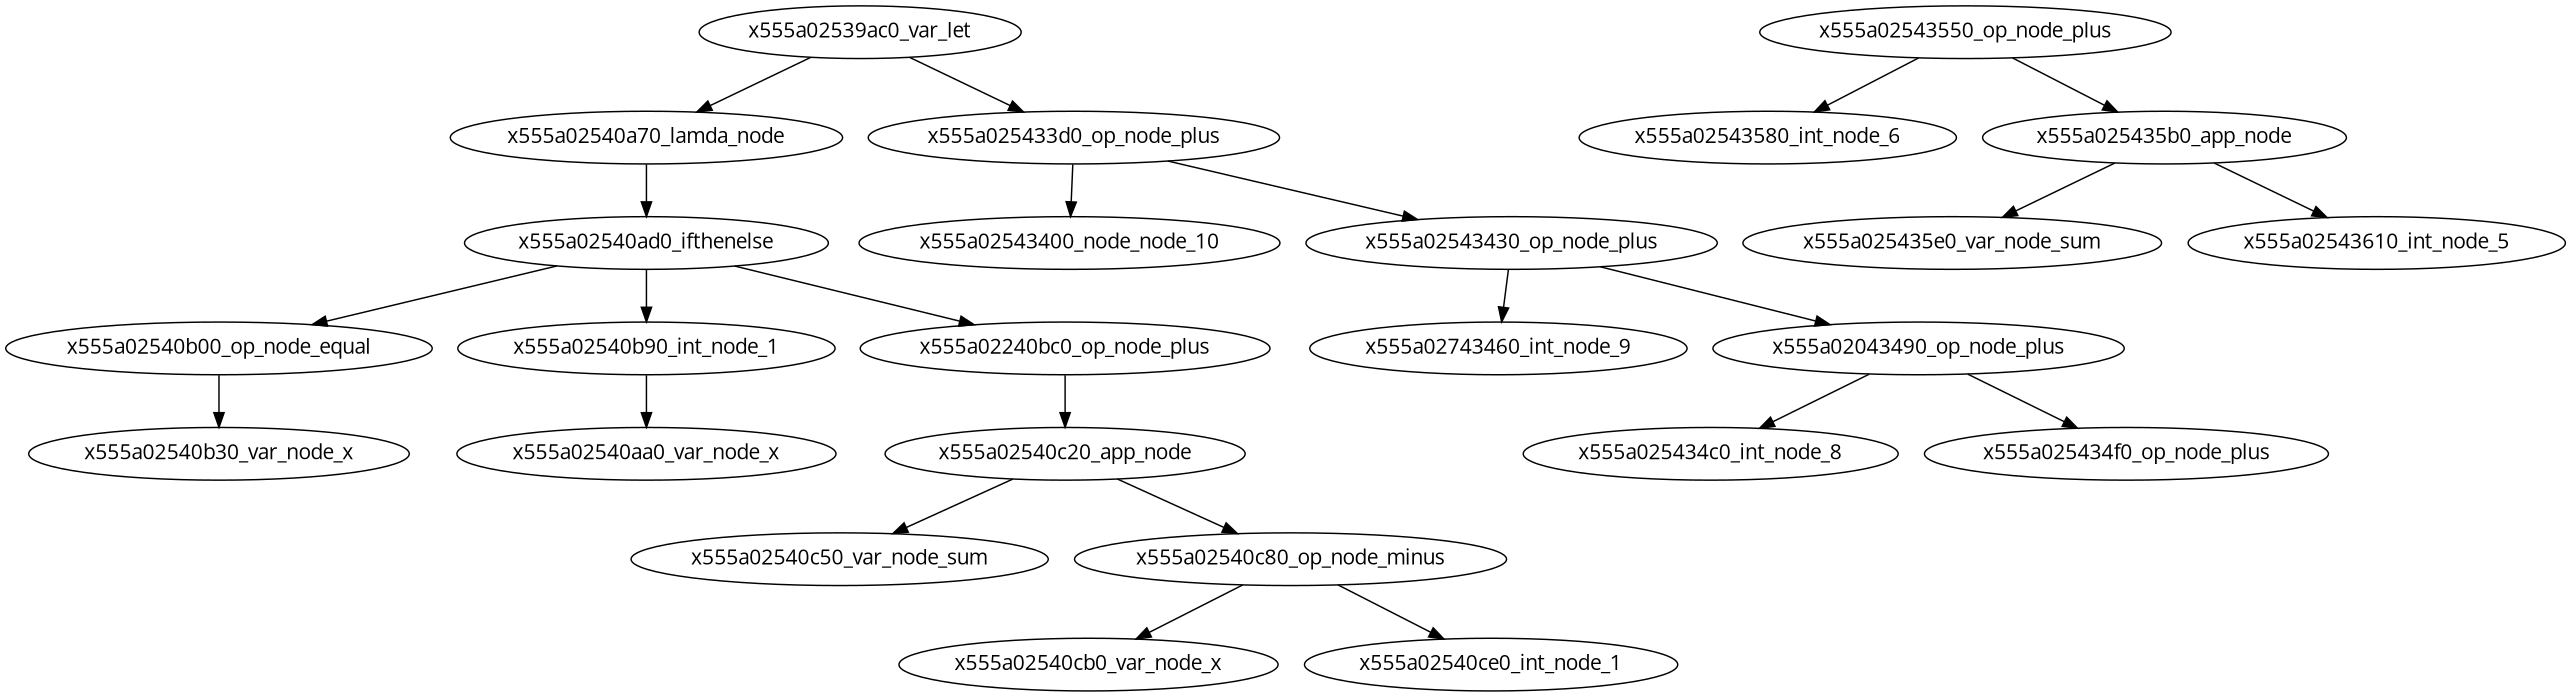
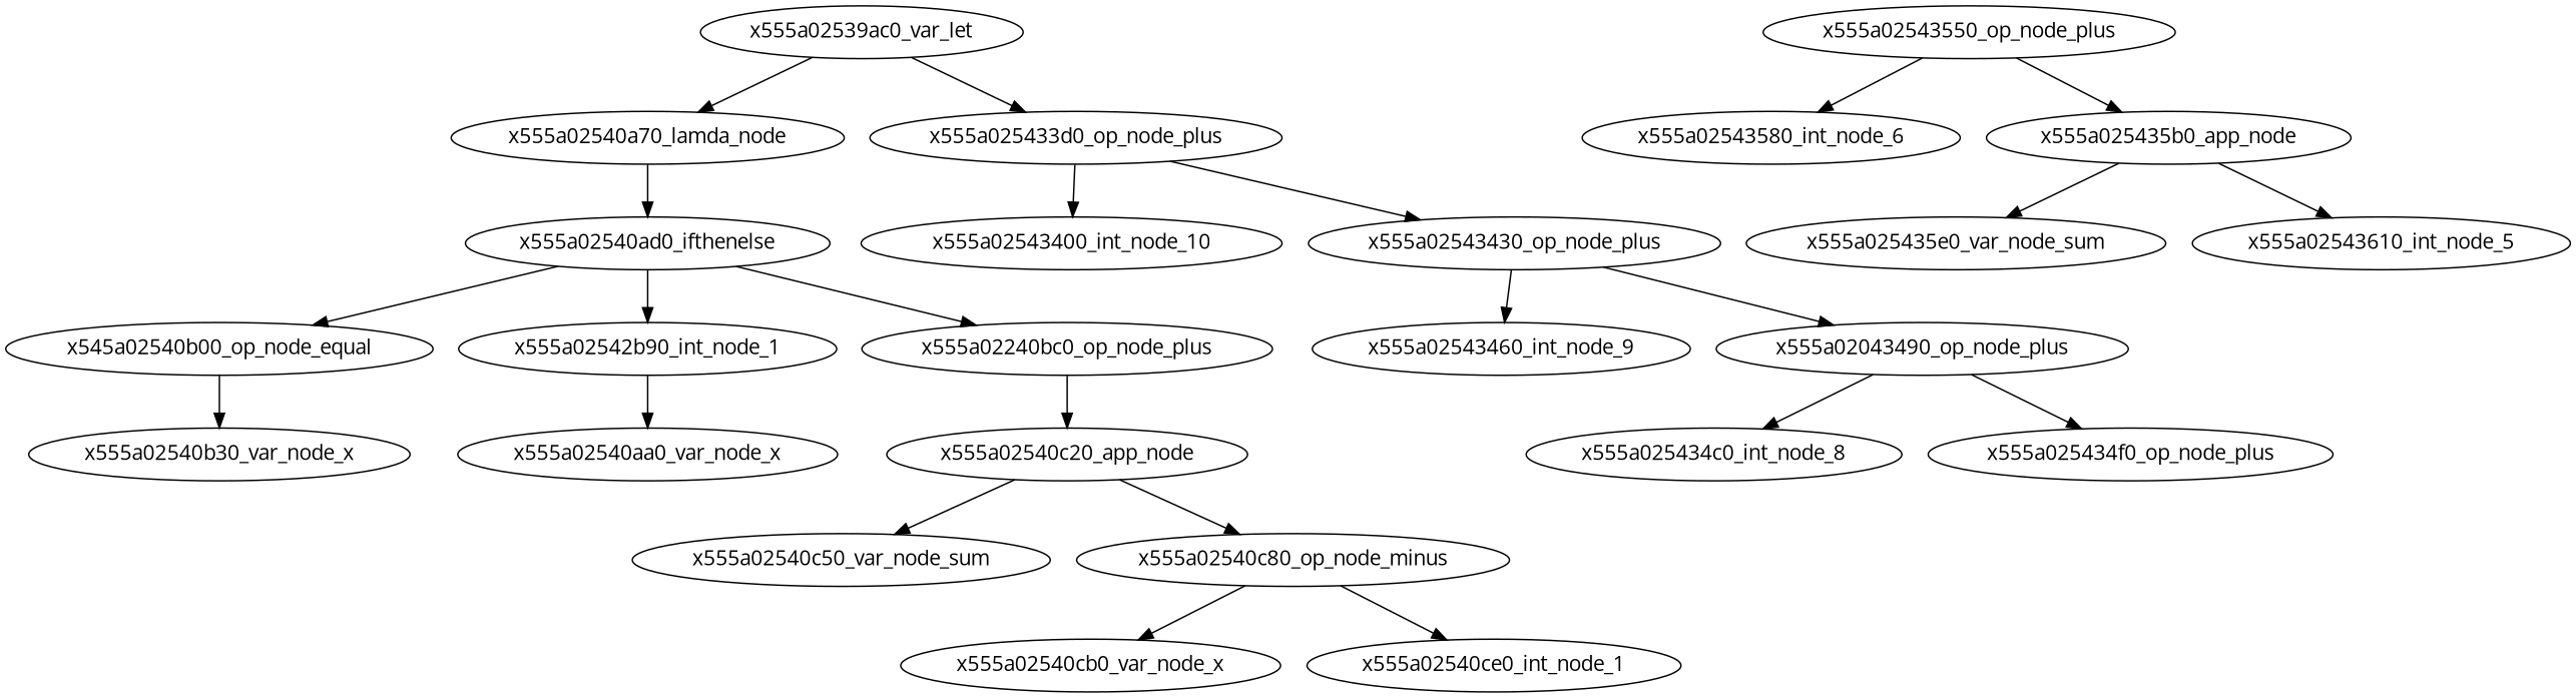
  digraph {
    fontname="Open Sans"
    node [fontname="Open Sans"]
    edge [fontname="Open Sans"]
    x555a02539ac0_var_let
    x555a02540a70_lamda_node
    x555a025433d0_op_node_plus
    x555a02540ad0_ifthenelse
-   x555a02543400_int_node_10 [label=x555a02543400_node_node_10]
+   x555a02543400_int_node_10
    x555a02543430_op_node_plus
-   x555a02540b00_op_node_equal
-   x555a02540b90_int_node_1
+   x555a02540b00_op_node_equal [label=x545a02540b00_op_node_equal]
+   x555a02540b90_int_node_1 [label=x555a02542b90_int_node_1]
    n9 [label=x555a02240bc0_op_node_plus]
    x555a02540b30_var_node_x
    x555a02540aa0_var_node_x
    x555a02540c20_app_node
    x555a02540c50_var_node_sum
    x555a02540c80_op_node_minus
    x555a02540cb0_var_node_x
    x555a02540ce0_int_node_1
-   x555a02543460_int_node_9 [label=x555a02743460_int_node_9]
+   x555a02543460_int_node_9
    n18 [label=x555a02043490_op_node_plus]
    x555a025434c0_int_node_8
    x555a025434f0_op_node_plus
    x555a02543550_op_node_plus
    x555a02543580_int_node_6
    x555a025435b0_app_node
    x555a025435e0_var_node_sum
    x555a02543610_int_node_5
    x555a02539ac0_var_let -> x555a02540a70_lamda_node
    x555a02539ac0_var_let -> x555a025433d0_op_node_plus
    x555a02540a70_lamda_node -> x555a02540ad0_ifthenelse
    x555a025433d0_op_node_plus -> x555a02543400_int_node_10
    x555a025433d0_op_node_plus -> x555a02543430_op_node_plus
    x555a02540ad0_ifthenelse -> x555a02540b00_op_node_equal
    x555a02540ad0_ifthenelse -> x555a02540b90_int_node_1
    x555a02540ad0_ifthenelse -> n9
    x555a02543430_op_node_plus -> x555a02543460_int_node_9
    x555a02543430_op_node_plus -> n18
    x555a02540b00_op_node_equal -> x555a02540b30_var_node_x
    x555a02540b90_int_node_1 -> x555a02540aa0_var_node_x
    n9 -> x555a02540c20_app_node
    x555a02540c20_app_node -> x555a02540c50_var_node_sum
    x555a02540c20_app_node -> x555a02540c80_op_node_minus
    x555a02540c80_op_node_minus -> x555a02540cb0_var_node_x
    x555a02540c80_op_node_minus -> x555a02540ce0_int_node_1
    n18 -> x555a025434c0_int_node_8
    n18 -> x555a025434f0_op_node_plus
    x555a02543550_op_node_plus -> x555a02543580_int_node_6
    x555a02543550_op_node_plus -> x555a025435b0_app_node
    x555a025435b0_app_node -> x555a025435e0_var_node_sum
    x555a025435b0_app_node -> x555a02543610_int_node_5
  }
